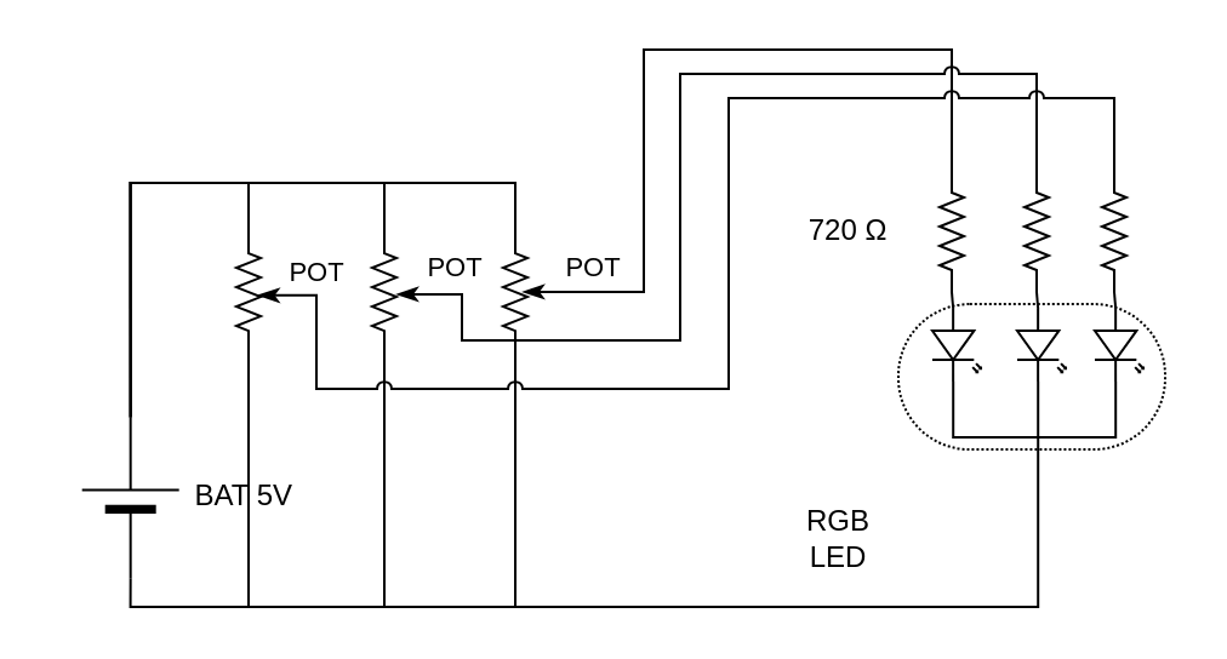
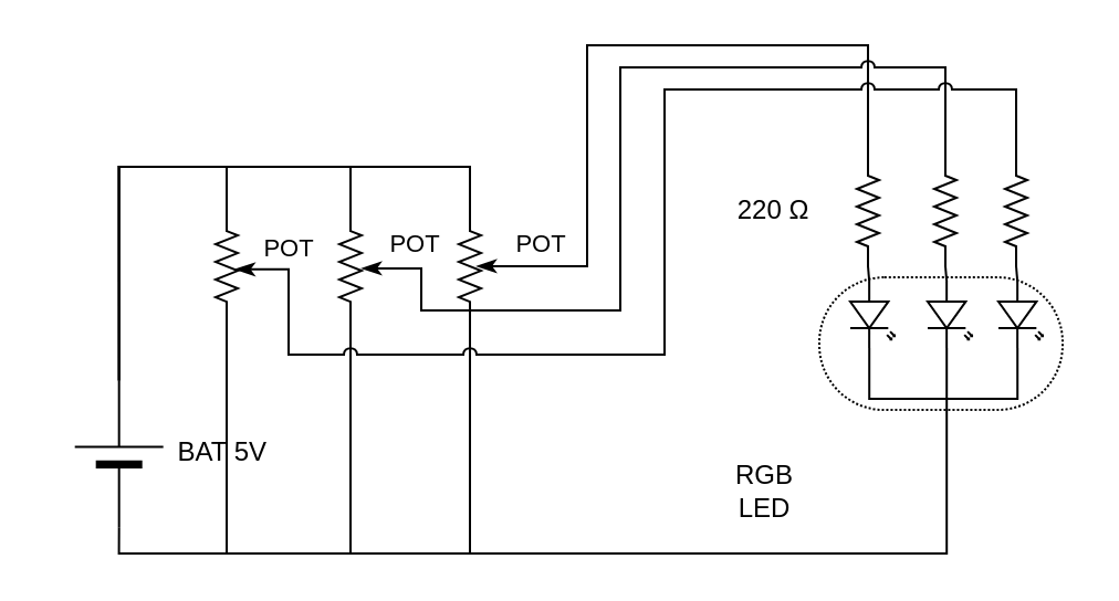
  <mxCell id="0" />
  <mxCell id="1" parent="0" />
  <mxCell id="2" style="edgeStyle=orthogonalEdgeStyle;rounded=0;orthogonalLoop=1;jettySize=auto;html=1;exitX=0;exitY=0.5;exitDx=0;exitDy=0;exitPerimeter=0;endArrow=none;endFill=0;" edge="1" parent="1" source="3"><mxGeometry relative="1" as="geometry"><mxPoint x="212" y="250" as="targetPoint" /></mxGeometry></mxCell>
  <mxCell id="3" value="" style="verticalLabelPosition=bottom;shadow=0;dashed=0;align=center;html=1;verticalAlign=top;strokeWidth=1;shape=mxgraph.electrical.resistors.resistor_2;rounded=1;comic=0;labelBackgroundColor=none;fontFamily=Verdana;fontSize=12;rotation=-90;" vertex="1" parent="1"><mxGeometry x="187" y="115.03" width="50" height="10" as="geometry" /></mxCell>
  <mxCell id="4" style="edgeStyle=orthogonalEdgeStyle;rounded=0;orthogonalLoop=1;jettySize=auto;html=1;exitX=0;exitY=0.5;exitDx=0;exitDy=0;exitPerimeter=0;endArrow=none;endFill=0;" edge="1" parent="1" source="5"><mxGeometry relative="1" as="geometry"><mxPoint x="158" y="250" as="targetPoint" /></mxGeometry></mxCell>
  <mxCell id="5" value="&lt;div&gt;&lt;br&gt;&lt;/div&gt;&lt;div&gt;&lt;br&gt;&lt;/div&gt;" style="verticalLabelPosition=bottom;shadow=0;dashed=0;align=center;html=1;verticalAlign=top;strokeWidth=1;shape=mxgraph.electrical.resistors.resistor_2;rounded=1;comic=0;labelBackgroundColor=none;fontFamily=Verdana;fontSize=12;rotation=-90;" vertex="1" parent="1"><mxGeometry x="133" y="115.03" width="50" height="10" as="geometry" /></mxCell>
  <mxCell id="6" style="edgeStyle=orthogonalEdgeStyle;rounded=0;orthogonalLoop=1;jettySize=auto;html=1;exitX=0;exitY=0.5;exitDx=0;exitDy=0;exitPerimeter=0;endArrow=none;endFill=0;" edge="1" parent="1" source="7"><mxGeometry relative="1" as="geometry"><mxPoint x="102" y="250" as="targetPoint" /></mxGeometry></mxCell>
  <mxCell id="7" value="&lt;div&gt;&lt;br&gt;&lt;/div&gt;&lt;div&gt;&lt;br&gt;&lt;/div&gt;" style="verticalLabelPosition=bottom;shadow=0;dashed=0;align=center;html=1;verticalAlign=top;strokeWidth=1;shape=mxgraph.electrical.resistors.resistor_2;rounded=1;comic=0;labelBackgroundColor=none;fontFamily=Verdana;fontSize=12;rotation=-90;" vertex="1" parent="1"><mxGeometry x="77" y="115.03" width="50" height="10" as="geometry" /></mxCell>
  <mxCell id="8" style="edgeStyle=orthogonalEdgeStyle;rounded=0;orthogonalLoop=1;jettySize=auto;html=1;exitX=1;exitY=0.57;exitDx=0;exitDy=0;exitPerimeter=0;endArrow=none;endFill=0;" edge="1" parent="1" source="9"><mxGeometry relative="1" as="geometry"><mxPoint x="420" y="180" as="targetPoint" /><Array as="points"><mxPoint x="393" y="180" /></Array></mxGeometry></mxCell>
  <mxCell id="9" value="" style="verticalLabelPosition=bottom;shadow=0;dashed=0;align=center;html=1;verticalAlign=top;shape=mxgraph.electrical.opto_electronics.led_2;pointerEvents=1;rotation=90;" vertex="1" parent="1"><mxGeometry x="379" y="132.03" width="30" height="20.03" as="geometry" /></mxCell>
  <mxCell id="10" value="" style="rounded=1;whiteSpace=wrap;html=1;dashed=1;dashPattern=1 1;fillColor=none;perimeterSpacing=0;arcSize=49;" vertex="1" parent="1"><mxGeometry x="370" y="125.03" width="110" height="60" as="geometry" /></mxCell>
  <mxCell id="11" value="" style="verticalLabelPosition=bottom;shadow=0;dashed=0;align=center;html=1;verticalAlign=top;strokeWidth=1;shape=mxgraph.electrical.resistors.resistor_2;rounded=1;comic=0;labelBackgroundColor=none;fontFamily=Verdana;fontSize=12;rotation=-90;" vertex="1" parent="1"><mxGeometry x="367" y="90" width="50" height="10" as="geometry" /></mxCell>
  <mxCell id="12" style="edgeStyle=orthogonalEdgeStyle;rounded=0;orthogonalLoop=1;jettySize=auto;html=1;exitX=0;exitY=0.5;exitDx=0;exitDy=0;exitPerimeter=0;entryX=0;entryY=0.57;entryDx=0;entryDy=0;entryPerimeter=0;endArrow=none;endFill=0;" edge="1" parent="1" source="11" target="9"><mxGeometry relative="1" as="geometry" /></mxCell>
  <mxCell id="13" value="" style="verticalLabelPosition=bottom;shadow=0;dashed=0;align=center;html=1;verticalAlign=top;shape=mxgraph.electrical.opto_electronics.led_2;pointerEvents=1;rotation=90;" vertex="1" parent="1"><mxGeometry x="414" y="132.03" width="30" height="20.03" as="geometry" /></mxCell>
  <mxCell id="14" value="" style="verticalLabelPosition=bottom;shadow=0;dashed=0;align=center;html=1;verticalAlign=top;strokeWidth=1;shape=mxgraph.electrical.resistors.resistor_2;rounded=1;comic=0;labelBackgroundColor=none;fontFamily=Verdana;fontSize=12;rotation=-90;" vertex="1" parent="1"><mxGeometry x="402" y="90" width="50" height="10" as="geometry" /></mxCell>
  <mxCell id="15" style="edgeStyle=orthogonalEdgeStyle;rounded=0;orthogonalLoop=1;jettySize=auto;html=1;exitX=0;exitY=0.5;exitDx=0;exitDy=0;exitPerimeter=0;entryX=0;entryY=0.57;entryDx=0;entryDy=0;entryPerimeter=0;endArrow=none;endFill=0;" edge="1" parent="1" source="14" target="13"><mxGeometry relative="1" as="geometry" /></mxCell>
  <mxCell id="16" style="edgeStyle=orthogonalEdgeStyle;rounded=0;orthogonalLoop=1;jettySize=auto;html=1;exitX=1;exitY=0.57;exitDx=0;exitDy=0;exitPerimeter=0;endArrow=none;endFill=0;" edge="1" parent="1" source="17"><mxGeometry relative="1" as="geometry"><mxPoint x="420" y="180" as="targetPoint" /><Array as="points"><mxPoint x="460" y="180" /></Array></mxGeometry></mxCell>
  <mxCell id="17" value="" style="verticalLabelPosition=bottom;shadow=0;dashed=0;align=center;html=1;verticalAlign=top;shape=mxgraph.electrical.opto_electronics.led_2;pointerEvents=1;rotation=90;" vertex="1" parent="1"><mxGeometry x="446" y="132.03" width="30" height="20.03" as="geometry" /></mxCell>
  <mxCell id="18" value="" style="verticalLabelPosition=bottom;shadow=0;dashed=0;align=center;html=1;verticalAlign=top;strokeWidth=1;shape=mxgraph.electrical.resistors.resistor_2;rounded=1;comic=0;labelBackgroundColor=none;fontFamily=Verdana;fontSize=12;rotation=-90;" vertex="1" parent="1"><mxGeometry x="434" y="90" width="50" height="10" as="geometry" /></mxCell>
  <mxCell id="19" style="edgeStyle=orthogonalEdgeStyle;rounded=0;orthogonalLoop=1;jettySize=auto;html=1;exitX=0;exitY=0.5;exitDx=0;exitDy=0;exitPerimeter=0;entryX=0;entryY=0.57;entryDx=0;entryDy=0;entryPerimeter=0;endArrow=none;endFill=0;" edge="1" parent="1" source="18" target="17"><mxGeometry relative="1" as="geometry" /></mxCell>
- <mxCell id="20" value="720&amp;nbsp;Ω" style="text;html=1;align=center;verticalAlign=middle;resizable=0;points=[];autosize=1;strokeColor=none;fillColor=none;" vertex="1" parent="1"><mxGeometry x="319" y="80.03" width="60" height="30" as="geometry" /></mxCell>
+ <mxCell id="20" value="220&amp;nbsp;Ω" style="text;html=1;align=center;verticalAlign=middle;resizable=0;points=[];autosize=1;strokeColor=none;fillColor=none;" vertex="1" parent="1"><mxGeometry x="319" y="80.03" width="60" height="30" as="geometry" /></mxCell>
  <mxCell id="21" value="RGB&lt;div&gt;LED&lt;/div&gt;" style="text;html=1;align=center;verticalAlign=middle;resizable=0;points=[];autosize=1;strokeColor=none;fillColor=none;" vertex="1" parent="1"><mxGeometry x="320" y="202.03" width="50" height="40" as="geometry" /></mxCell>
  <mxCell id="22" value="BAT 5V" style="verticalLabelPosition=bottom;shadow=0;dashed=0;align=center;fillColor=strokeColor;html=1;verticalAlign=top;strokeWidth=1;shape=mxgraph.electrical.miscellaneous.monocell_battery;rotation=-90;textDirection=vertical-lr;labelPosition=center;" vertex="1" parent="1"><mxGeometry x="20" y="185.03" width="66.67" height="40" as="geometry" /></mxCell>
  <mxCell id="23" style="edgeStyle=orthogonalEdgeStyle;rounded=0;orthogonalLoop=1;jettySize=auto;html=1;exitX=1;exitY=0.5;exitDx=0;exitDy=0;exitPerimeter=0;entryX=0.501;entryY=0.8;entryDx=0;entryDy=0;entryPerimeter=0;jumpStyle=arc;endArrow=classicThin;endFill=1;" edge="1" parent="1" source="11" target="3"><mxGeometry relative="1" as="geometry"><Array as="points"><mxPoint x="392" y="20" /><mxPoint x="265" y="20" /><mxPoint x="265" y="120" /></Array></mxGeometry></mxCell>
  <mxCell id="24" value="POT" style="edgeLabel;html=1;align=center;verticalAlign=middle;resizable=0;points=[];" vertex="1" connectable="0" parent="23"><mxGeometry x="0.845" relative="1" as="geometry"><mxPoint x="3" y="-10" as="offset" /></mxGeometry></mxCell>
  <mxCell id="25" style="edgeStyle=orthogonalEdgeStyle;rounded=0;orthogonalLoop=1;jettySize=auto;html=1;exitX=1;exitY=0.5;exitDx=0;exitDy=0;exitPerimeter=0;entryX=0.481;entryY=1;entryDx=0;entryDy=0;entryPerimeter=0;jumpStyle=arc;endArrow=classicThin;endFill=1;" edge="1" parent="1" source="14" target="5"><mxGeometry relative="1" as="geometry"><Array as="points"><mxPoint x="427" y="30" /><mxPoint x="280" y="30" /><mxPoint x="280" y="140" /><mxPoint x="190" y="140" /><mxPoint x="190" y="121" /></Array></mxGeometry></mxCell>
  <mxCell id="26" value="POT" style="edgeLabel;html=1;align=center;verticalAlign=middle;resizable=0;points=[];" vertex="1" connectable="0" parent="25"><mxGeometry x="0.892" relative="1" as="geometry"><mxPoint y="-11" as="offset" /></mxGeometry></mxCell>
  <mxCell id="27" style="edgeStyle=orthogonalEdgeStyle;rounded=0;orthogonalLoop=1;jettySize=auto;html=1;exitX=1;exitY=0.5;exitDx=0;exitDy=0;exitPerimeter=0;entryX=0.473;entryY=0.88;entryDx=0;entryDy=0;entryPerimeter=0;jumpStyle=arc;endArrow=classicThin;endFill=1;" edge="1" parent="1" source="18" target="7"><mxGeometry relative="1" as="geometry"><Array as="points"><mxPoint x="459" y="40" /><mxPoint x="300" y="40" /><mxPoint x="300" y="160" /><mxPoint x="130" y="160" /><mxPoint x="130" y="121" /></Array></mxGeometry></mxCell>
  <mxCell id="28" value="POT" style="edgeLabel;html=1;align=center;verticalAlign=middle;resizable=0;points=[];" vertex="1" connectable="0" parent="27"><mxGeometry x="0.905" y="1" relative="1" as="geometry"><mxPoint y="-12" as="offset" /></mxGeometry></mxCell>
  <mxCell id="29" style="edgeStyle=orthogonalEdgeStyle;rounded=0;orthogonalLoop=1;jettySize=auto;html=1;exitX=1;exitY=0.57;exitDx=0;exitDy=0;exitPerimeter=0;entryX=0;entryY=0.5;entryDx=0;entryDy=0;entryPerimeter=0;endArrow=none;endFill=0;" edge="1" parent="1" source="13" target="22"><mxGeometry relative="1" as="geometry"><Array as="points"><mxPoint x="428" y="250" /><mxPoint x="53" y="250" /></Array></mxGeometry></mxCell>
  <mxCell id="30" style="edgeStyle=orthogonalEdgeStyle;rounded=0;orthogonalLoop=1;jettySize=auto;html=1;exitX=1;exitY=0.5;exitDx=0;exitDy=0;exitPerimeter=0;entryX=1;entryY=0.5;entryDx=0;entryDy=0;entryPerimeter=0;endArrow=none;endFill=0;" edge="1" parent="1" source="3" target="22"><mxGeometry relative="1" as="geometry" /></mxCell>
  <mxCell id="31" style="edgeStyle=orthogonalEdgeStyle;rounded=0;orthogonalLoop=1;jettySize=auto;html=1;exitX=1;exitY=0.5;exitDx=0;exitDy=0;exitPerimeter=0;entryX=1;entryY=0.5;entryDx=0;entryDy=0;entryPerimeter=0;endArrow=none;endFill=0;" edge="1" parent="1" source="5" target="22"><mxGeometry relative="1" as="geometry" /></mxCell>
  <mxCell id="32" style="edgeStyle=orthogonalEdgeStyle;rounded=0;orthogonalLoop=1;jettySize=auto;html=1;exitX=1;exitY=0.5;exitDx=0;exitDy=0;exitPerimeter=0;entryX=1;entryY=0.5;entryDx=0;entryDy=0;entryPerimeter=0;endArrow=none;endFill=0;" edge="1" parent="1" source="7" target="22"><mxGeometry relative="1" as="geometry" /></mxCell>
